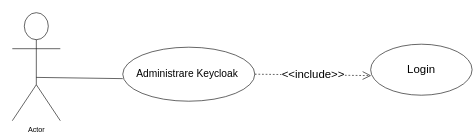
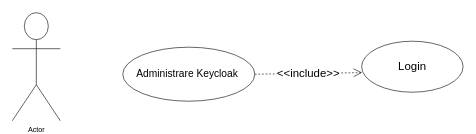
  <mxCell id="0" />
  <mxCell id="1" parent="0" />
  <mxCell id="2" value="Actor" style="shape=umlActor;verticalLabelPosition=bottom;verticalAlign=top;html=1;" vertex="1" parent="1"><mxGeometry x="20" y="20.5" width="80" height="180" as="geometry" /></mxCell>
- <mxCell id="3" value="" style="endArrow=none;html=1;rounded=0;entryX=0;entryY=0.582;entryDx=0;entryDy=0;entryPerimeter=0;exitX=0.5;exitY=0.599;exitDx=0;exitDy=0;exitPerimeter=0;" edge="1" parent="1" source="2" target="4"><mxGeometry width="50" height="50" relative="1" as="geometry"><mxPoint x="54" y="128" as="sourcePoint" /><mxPoint x="214" y="128" as="targetPoint" /></mxGeometry></mxCell>
  <mxCell id="4" value="&lt;font style=&quot;font-size: 17px;&quot;&gt;Administrare Keycloak&amp;nbsp;&lt;/font&gt;" style="ellipse;whiteSpace=wrap;html=1;" vertex="1" parent="1"><mxGeometry x="204" y="78" width="220" height="90" as="geometry" /></mxCell>
- <mxCell id="5" value="&lt;font style=&quot;font-size: 19px;&quot;&gt;Login&lt;/font&gt;" style="ellipse;whiteSpace=wrap;html=1;" vertex="1" parent="1"><mxGeometry x="617" y="73" width="169" height="85" as="geometry" /></mxCell>
+ <mxCell id="5" value="&lt;font style=&quot;font-size: 19px;&quot;&gt;Login&lt;/font&gt;" style="ellipse;whiteSpace=wrap;html=1;" vertex="1" parent="1"><mxGeometry x="602" y="68" width="169" height="85" as="geometry" /></mxCell>
  <mxCell id="6" value="&lt;font style=&quot;font-size: 19px;&quot;&gt;&amp;lt;&amp;lt;include&amp;gt;&amp;gt;&lt;/font&gt;" style="endArrow=open;endSize=12;dashed=1;html=1;rounded=0;exitX=1;exitY=0.5;exitDx=0;exitDy=0;entryX=0.004;entryY=0.616;entryDx=0;entryDy=0;entryPerimeter=0;" edge="1" parent="1" source="4" target="5"><mxGeometry width="160" relative="1" as="geometry"><mxPoint x="554" y="122.5" as="sourcePoint" /><mxPoint x="714" y="122.5" as="targetPoint" /></mxGeometry></mxCell>
